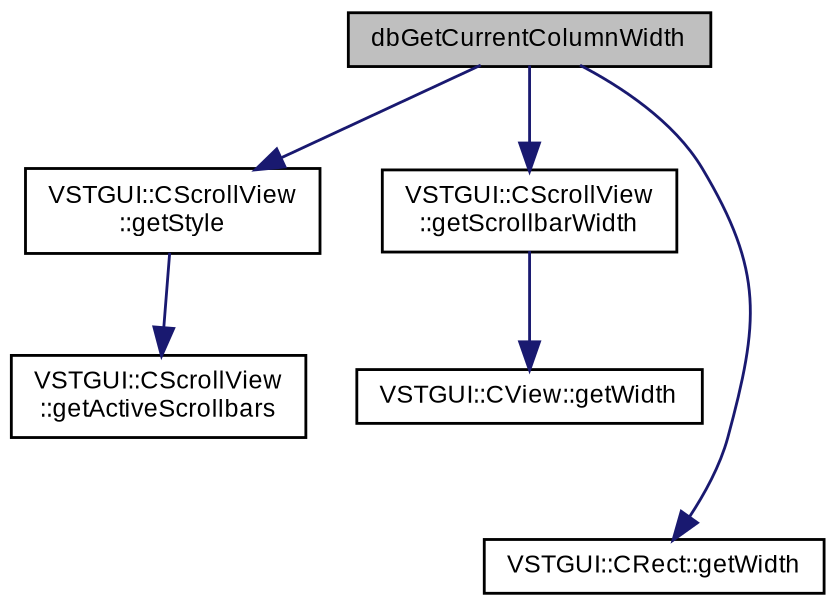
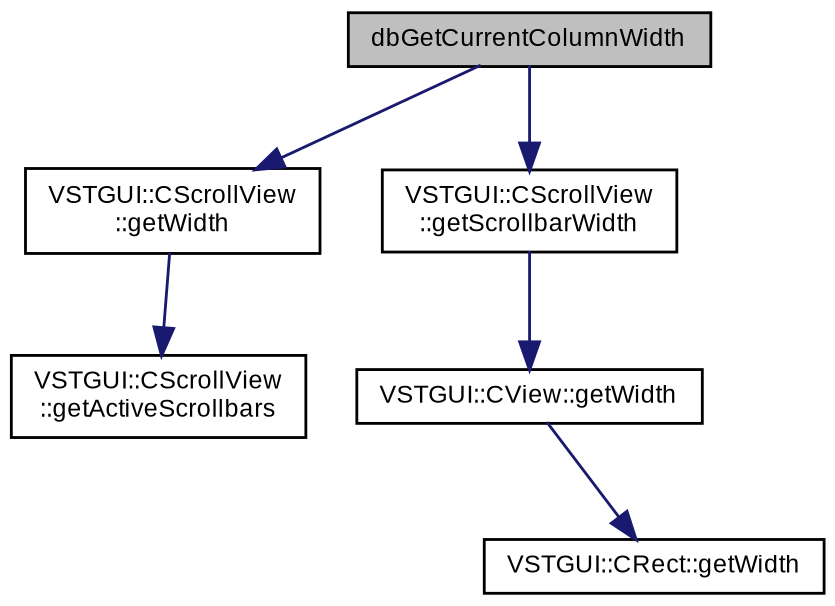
  digraph {
    rankdir=TB
    node [color=black fontname=Arial fontsize=9 shape=record]
    edge [color=midnightblue fontname=Arial fontsize=9 labelfontname=Arial labelfontsize=9 style=solid]
    n1 [fillcolor=grey75 fontcolor=black height=0.2 label=dbGetCurrentColumnWidth style=filled width=0.4]
-   n2 [height=0.2 label="VSTGUI::CScrollView\l::getStyle" width=0.4]
+   n2 [height=0.2 label="VSTGUI::CScrollView\l::getWidth" width=0.4]
    n3 [height=0.2 label="VSTGUI::CScrollView\l::getScrollbarWidth" width=0.4]
    n4 [height=0.2 label="VSTGUI::CView::getWidth" width=0.4]
    n5 [height=0.2 label="VSTGUI::CRect::getWidth" width=0.4]
    n6 [height=0.2 label="VSTGUI::CScrollView\l::getActiveScrollbars" width=0.4]
    n1 -> n2
    n1 -> n3
    n2 -> n6
    n3 -> n4
-   n1 -> n5
+   n4 -> n5
  }
